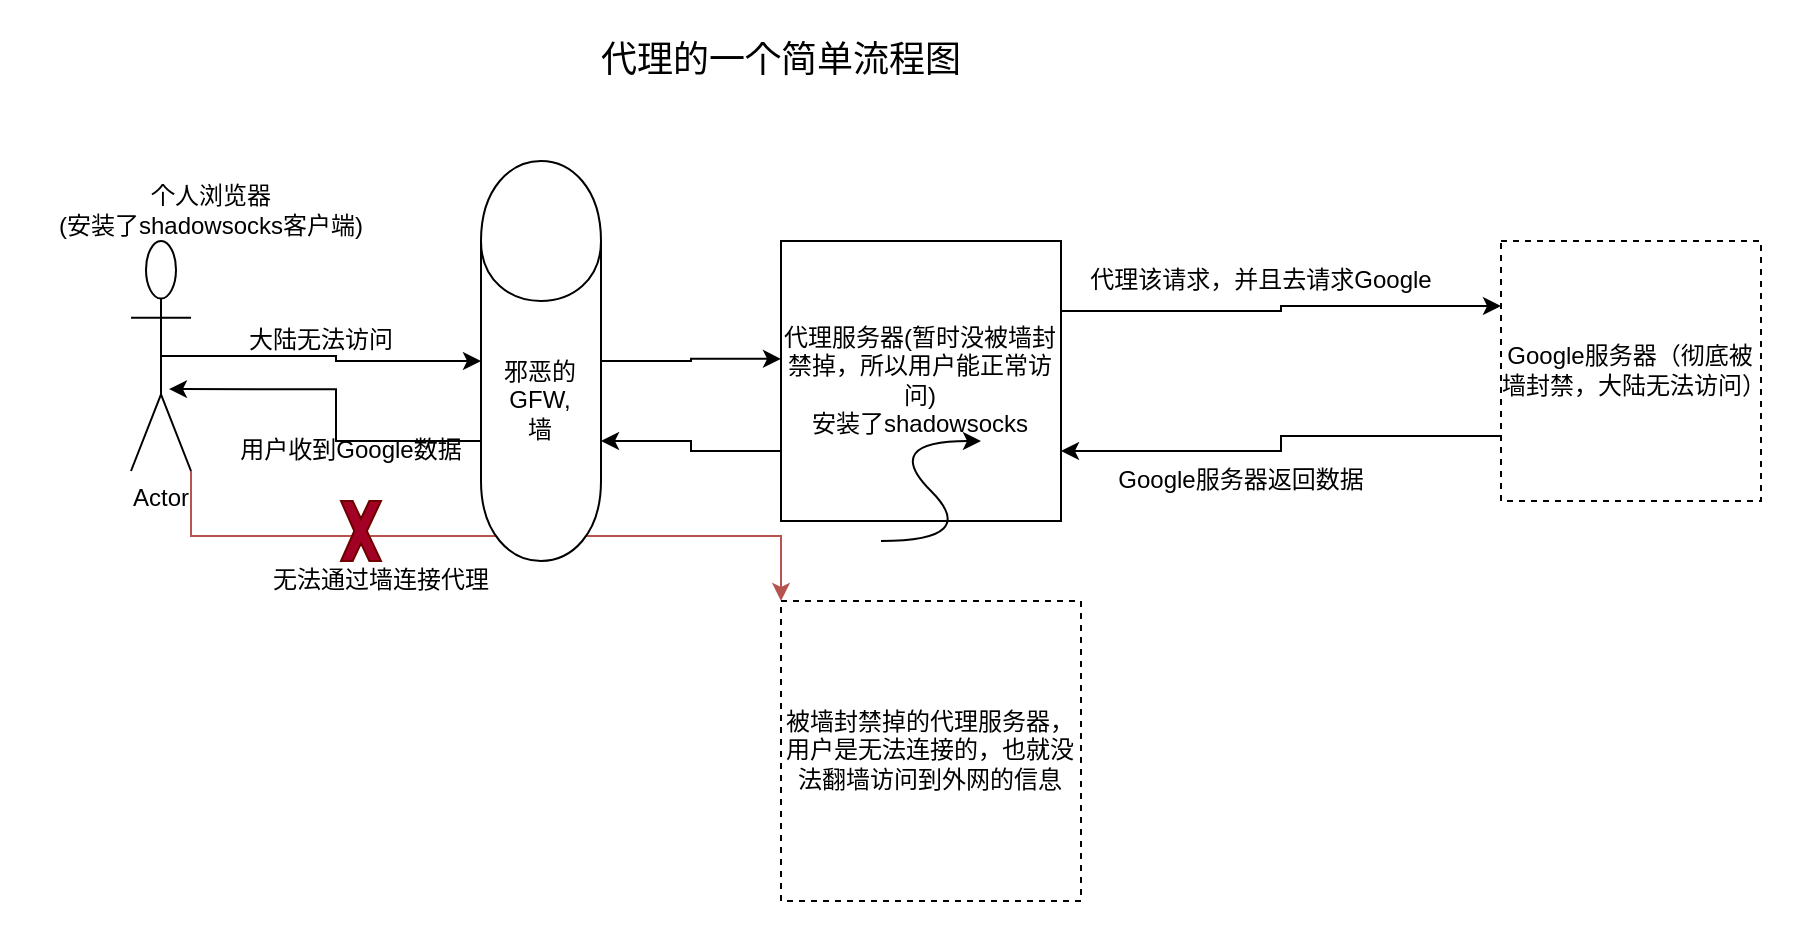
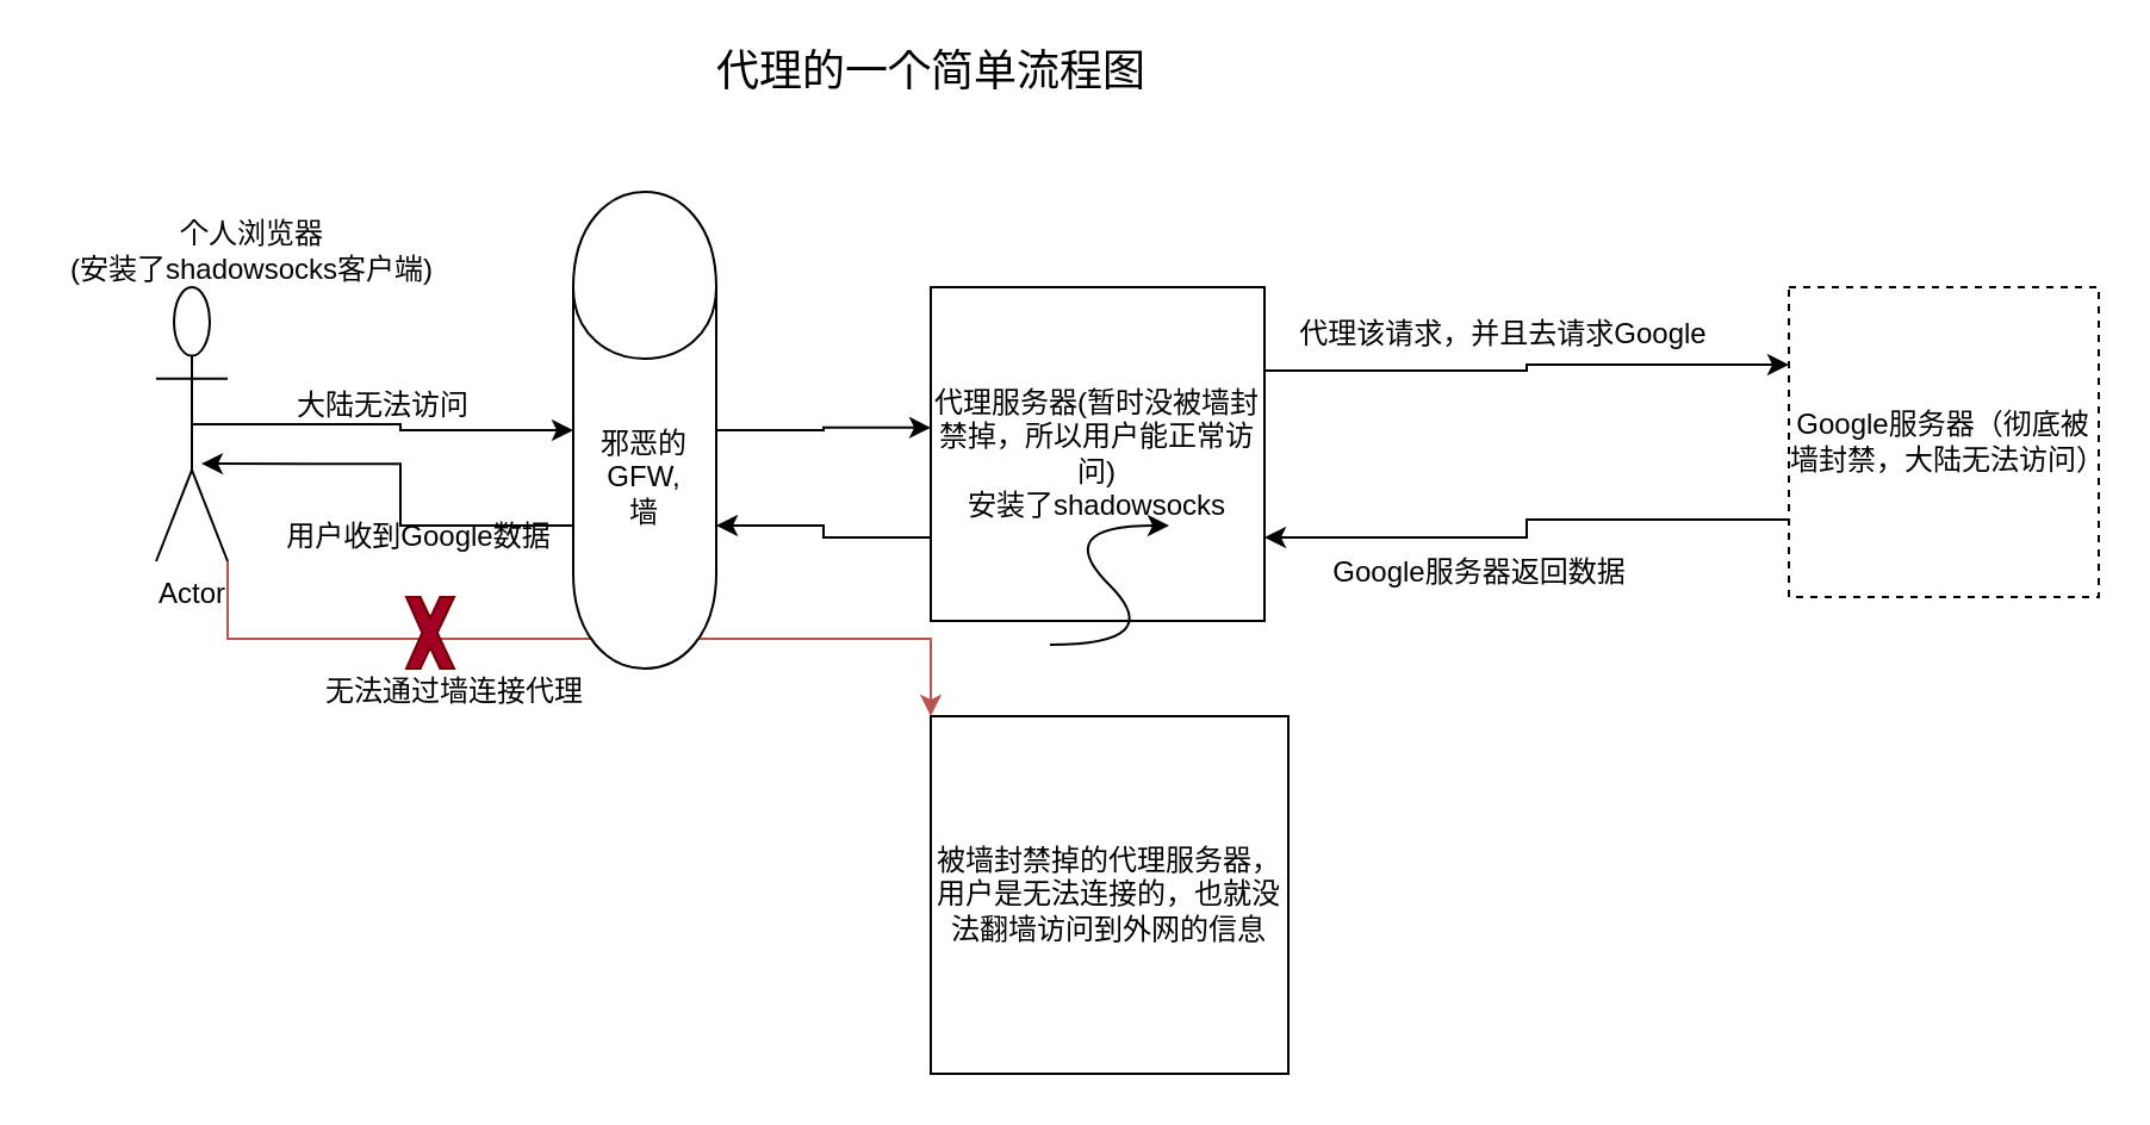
  <mxCell id="0" />
  <mxCell id="1" parent="0" />
  <mxCell id="2" style="edgeStyle=orthogonalEdgeStyle;rounded=0;orthogonalLoop=1;jettySize=auto;html=1;exitX=0.5;exitY=0.5;exitDx=0;exitDy=0;exitPerimeter=0;entryX=0;entryY=0.5;entryDx=0;entryDy=0;" edge="1" parent="1" source="4" target="15"><mxGeometry relative="1" as="geometry" /></mxCell>
  <mxCell id="3" style="edgeStyle=orthogonalEdgeStyle;rounded=0;orthogonalLoop=1;jettySize=auto;html=1;exitX=1;exitY=1;exitDx=0;exitDy=0;exitPerimeter=0;entryX=0;entryY=0;entryDx=0;entryDy=0;fillColor=#f8cecc;strokeColor=#b85450;" edge="1" parent="1" source="4" target="19"><mxGeometry relative="1" as="geometry" /></mxCell>
  <mxCell id="4" value="Actor" style="shape=umlActor;verticalLabelPosition=bottom;verticalAlign=top;html=1;outlineConnect=0;" vertex="1" parent="1"><mxGeometry x="65" y="120" width="30" height="115" as="geometry" /></mxCell>
  <mxCell id="5" value="个人浏览器&lt;br&gt;(安装了shadowsocks客户端)" style="text;html=1;align=center;verticalAlign=middle;resizable=0;points=[];autosize=1;" vertex="1" parent="1"><mxGeometry x="20" y="90" width="170" height="30" as="geometry" /></mxCell>
  <mxCell id="6" style="edgeStyle=orthogonalEdgeStyle;rounded=0;orthogonalLoop=1;jettySize=auto;html=1;exitX=1;exitY=0.25;exitDx=0;exitDy=0;entryX=0;entryY=0.25;entryDx=0;entryDy=0;" edge="1" parent="1" source="8" target="10"><mxGeometry relative="1" as="geometry" /></mxCell>
  <mxCell id="7" style="edgeStyle=orthogonalEdgeStyle;rounded=0;orthogonalLoop=1;jettySize=auto;html=1;exitX=0;exitY=0.75;exitDx=0;exitDy=0;entryX=1;entryY=0.7;entryDx=0;entryDy=0;" edge="1" parent="1" source="8" target="15"><mxGeometry relative="1" as="geometry" /></mxCell>
  <mxCell id="8" value="代理服务器(暂时没被墙封禁掉，所以用户能正常访问)&lt;br&gt;安装了shadowsocks" style="whiteSpace=wrap;html=1;aspect=fixed;" vertex="1" parent="1"><mxGeometry x="390" y="120" width="140" height="140" as="geometry" /></mxCell>
  <mxCell id="9" style="edgeStyle=orthogonalEdgeStyle;rounded=0;orthogonalLoop=1;jettySize=auto;html=1;exitX=0;exitY=0.75;exitDx=0;exitDy=0;entryX=1;entryY=0.75;entryDx=0;entryDy=0;" edge="1" parent="1" source="10" target="8"><mxGeometry relative="1" as="geometry" /></mxCell>
  <mxCell id="10" value="Google服务器（彻底被墙封禁，大陆无法访问）" style="whiteSpace=wrap;html=1;aspect=fixed;dashed=1;" vertex="1" parent="1"><mxGeometry x="750" y="120" width="130" height="130" as="geometry" /></mxCell>
  <mxCell id="11" value="代理该请求，并且去请求Google" style="text;html=1;align=center;verticalAlign=middle;resizable=0;points=[];autosize=1;" vertex="1" parent="1"><mxGeometry x="535" y="130" width="190" height="20" as="geometry" /></mxCell>
  <mxCell id="12" value="Google服务器返回数据" style="text;html=1;align=center;verticalAlign=middle;resizable=0;points=[];autosize=1;" vertex="1" parent="1"><mxGeometry x="550" y="230" width="140" height="20" as="geometry" /></mxCell>
  <mxCell id="13" style="edgeStyle=orthogonalEdgeStyle;rounded=0;orthogonalLoop=1;jettySize=auto;html=1;exitX=1;exitY=0.5;exitDx=0;exitDy=0;entryX=0;entryY=0.421;entryDx=0;entryDy=0;entryPerimeter=0;" edge="1" parent="1" source="15" target="8"><mxGeometry relative="1" as="geometry" /></mxCell>
  <mxCell id="14" style="edgeStyle=orthogonalEdgeStyle;rounded=0;orthogonalLoop=1;jettySize=auto;html=1;exitX=0;exitY=0.7;exitDx=0;exitDy=0;entryX=0.633;entryY=0.644;entryDx=0;entryDy=0;entryPerimeter=0;" edge="1" parent="1" source="15" target="4"><mxGeometry relative="1" as="geometry" /></mxCell>
  <mxCell id="15" value="邪恶的GFW,&lt;br&gt;墙" style="shape=cylinder;whiteSpace=wrap;html=1;boundedLbl=1;backgroundOutline=1;" vertex="1" parent="1"><mxGeometry x="240" y="80" width="60" height="200" as="geometry" /></mxCell>
  <mxCell id="16" value="大陆无法访问" style="text;html=1;align=center;verticalAlign=middle;resizable=0;points=[];autosize=1;" vertex="1" parent="1"><mxGeometry x="110" y="160" width="100" height="20" as="geometry" /></mxCell>
  <mxCell id="17" value="用户收到Google数据" style="text;html=1;align=center;verticalAlign=middle;resizable=0;points=[];autosize=1;" vertex="1" parent="1"><mxGeometry x="110" y="215" width="130" height="20" as="geometry" /></mxCell>
  <mxCell id="18" value="&lt;font style=&quot;font-size: 18px&quot;&gt;代理的一个简单流程图&lt;/font&gt;" style="text;html=1;align=center;verticalAlign=middle;resizable=0;points=[];autosize=1;" vertex="1" parent="1"><mxGeometry x="290" y="20" width="200" height="20" as="geometry" /></mxCell>
- <mxCell id="19" value="被墙封禁掉的代理服务器，&lt;br&gt;用户是无法连接的，也就没法翻墙访问到外网的信息" style="whiteSpace=wrap;html=1;aspect=fixed;dashed=1;" vertex="1" parent="1"><mxGeometry x="390" y="300" width="150" height="150" as="geometry" /></mxCell>
+ <mxCell id="19" value="被墙封禁掉的代理服务器，&lt;br&gt;用户是无法连接的，也就没法翻墙访问到外网的信息" style="whiteSpace=wrap;html=1;aspect=fixed;" vertex="1" parent="1"><mxGeometry x="390" y="300" width="150" height="150" as="geometry" /></mxCell>
  <mxCell id="20" value="" style="curved=1;endArrow=classic;html=1;" edge="1" parent="1"><mxGeometry width="50" height="50" relative="1" as="geometry"><mxPoint x="440" y="270" as="sourcePoint" /><mxPoint x="490" y="220" as="targetPoint" /><Array as="points"><mxPoint x="490" y="270" /><mxPoint x="440" y="220" /></Array></mxGeometry></mxCell>
  <mxCell id="21" value="" style="verticalLabelPosition=bottom;verticalAlign=top;html=1;shape=mxgraph.basic.x;fillColor=#a20025;strokeColor=#6F0000;fontColor=#ffffff;" vertex="1" parent="1"><mxGeometry x="170" y="250" width="20" height="30" as="geometry" /></mxCell>
  <mxCell id="22" value="无法通过墙连接代理" style="text;html=1;align=center;verticalAlign=middle;resizable=0;points=[];autosize=1;" vertex="1" parent="1"><mxGeometry x="130" y="280" width="120" height="20" as="geometry" /></mxCell>
